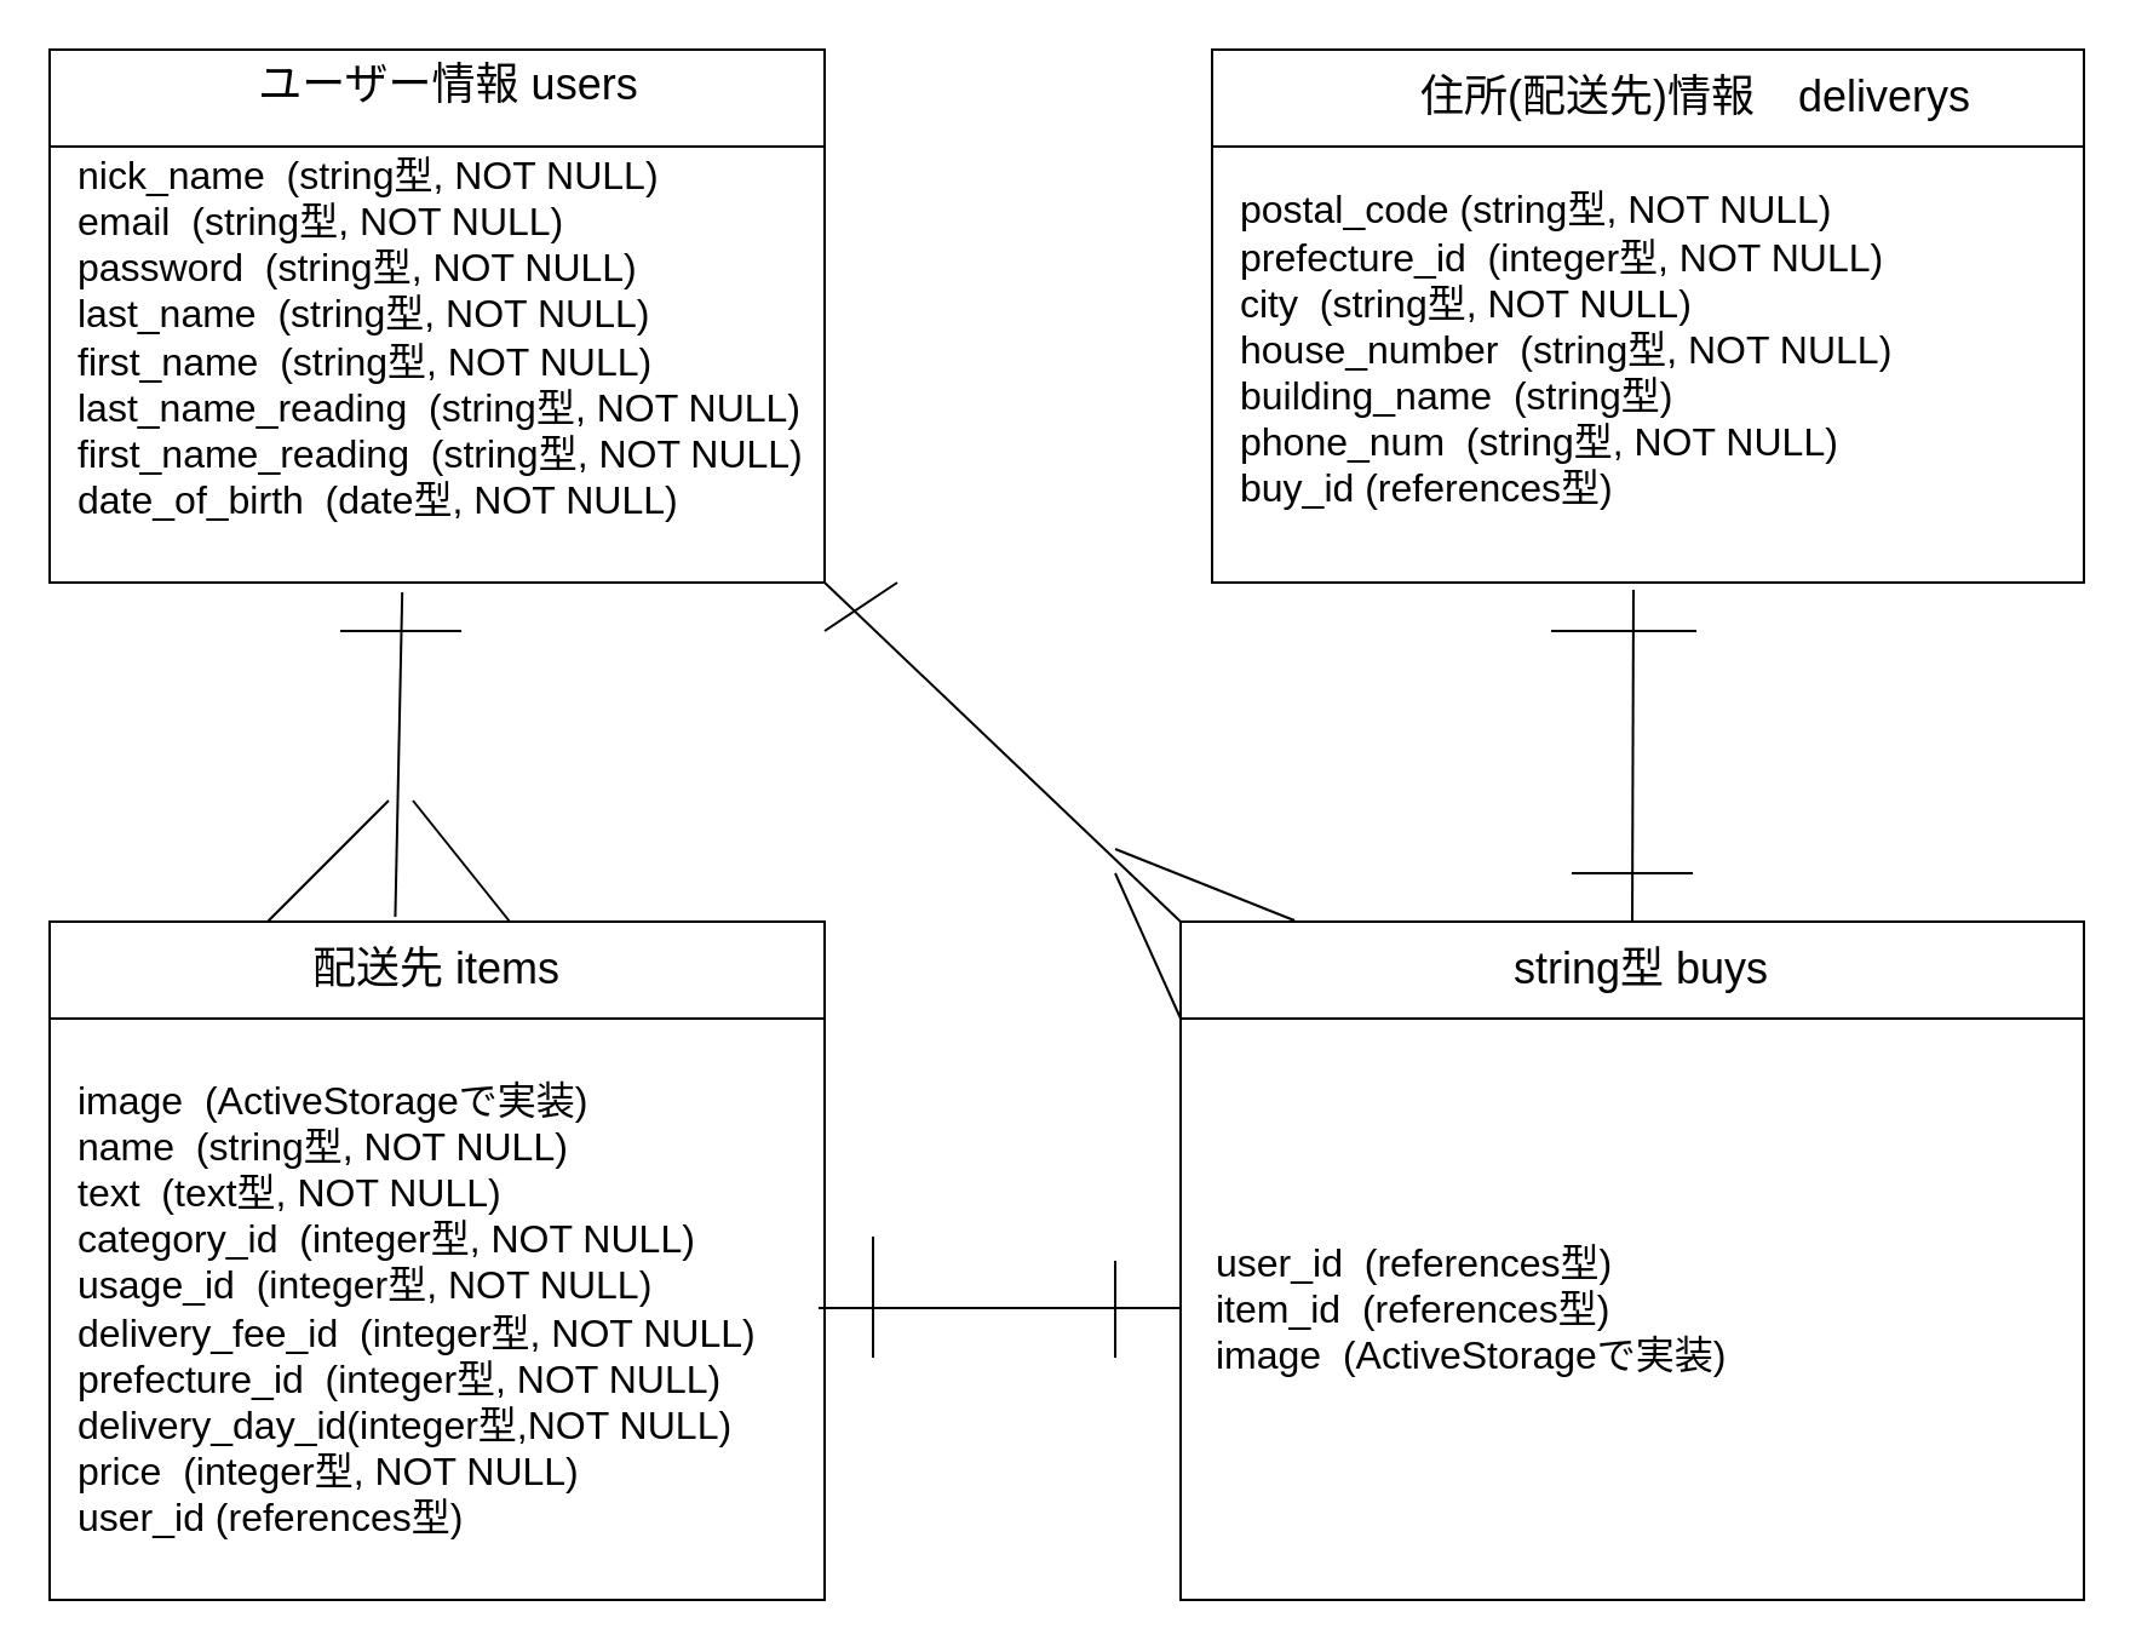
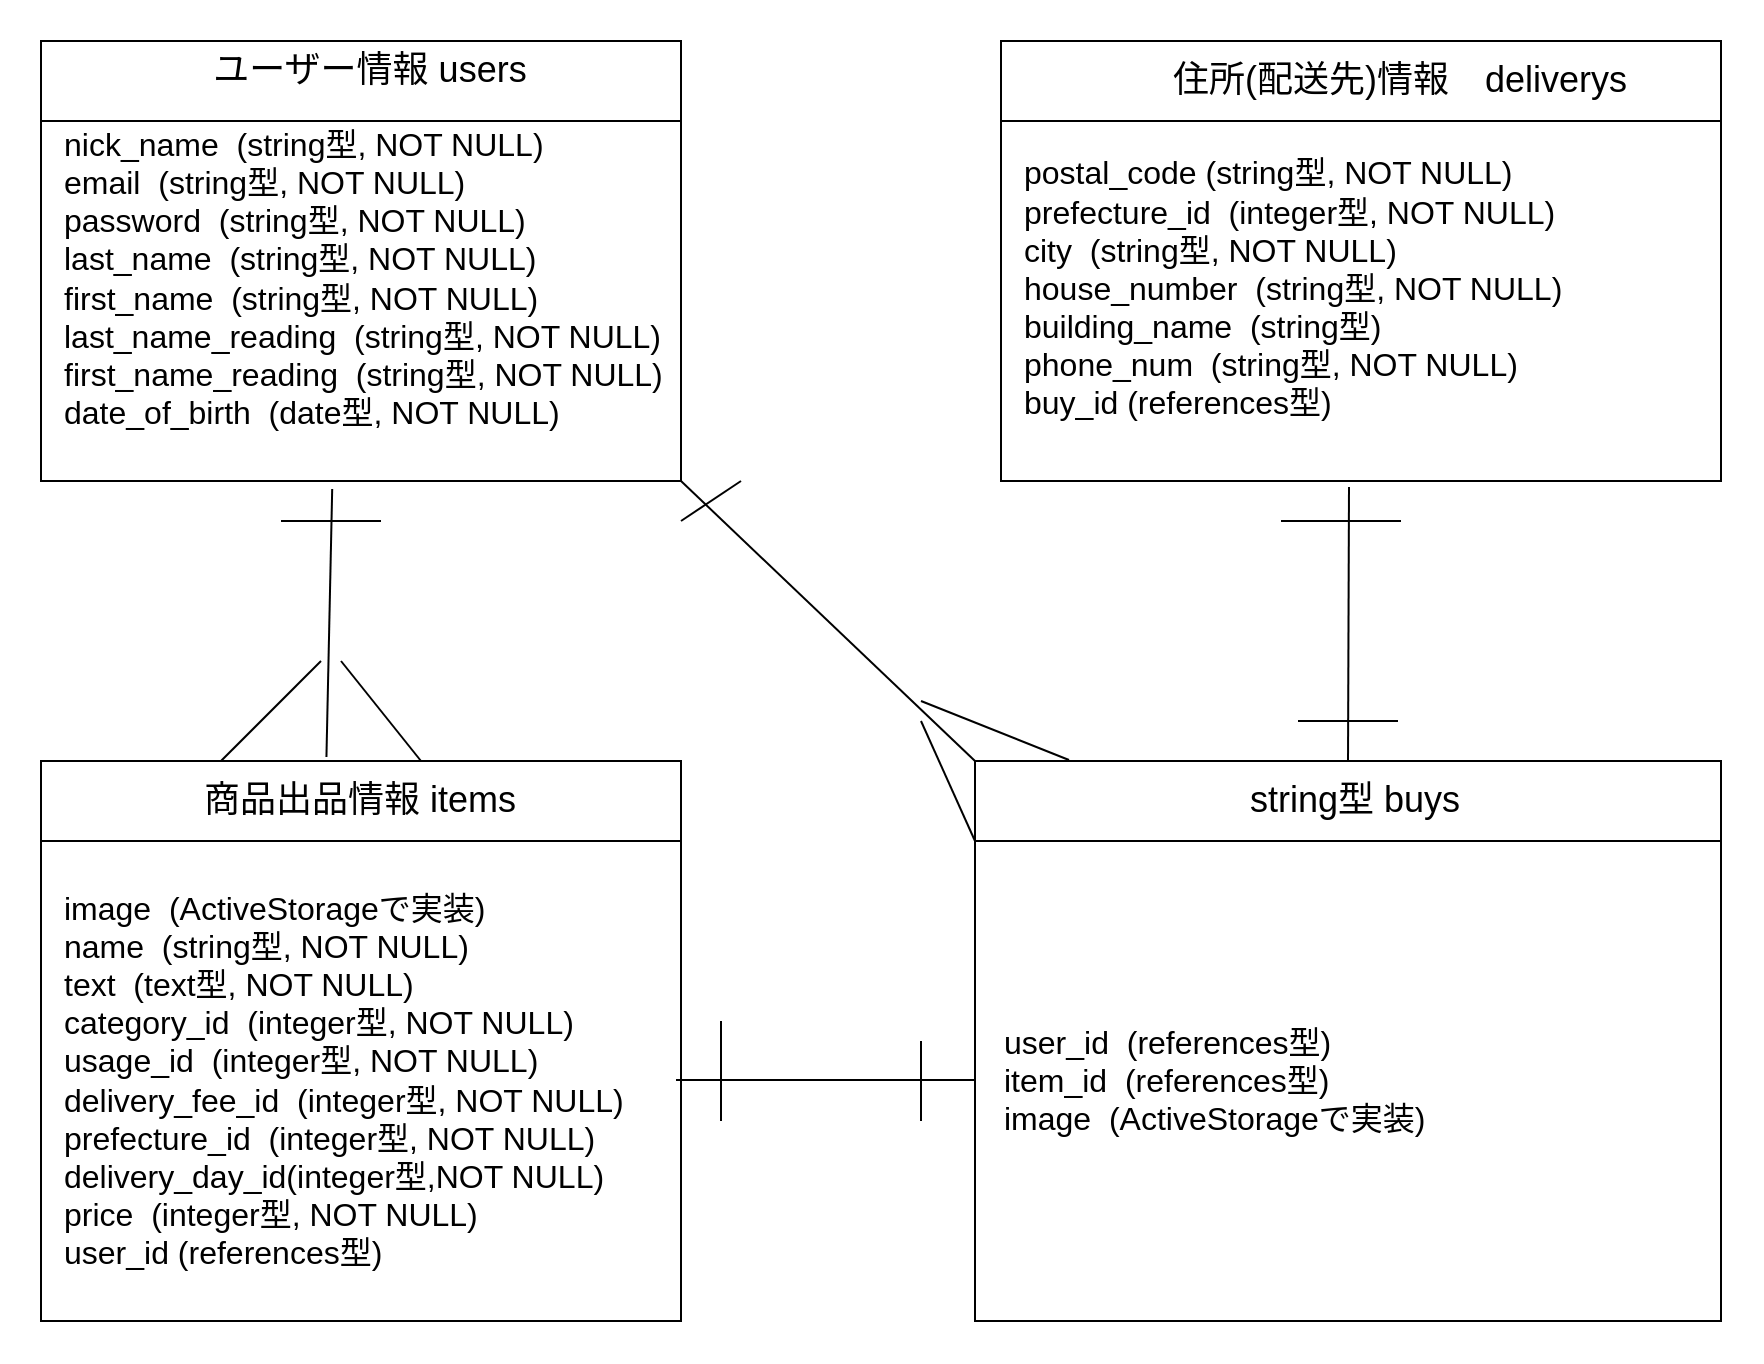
  <mxCell id="0" />
  <mxCell id="1" parent="0" />
  <mxCell id="2" value="" style="rounded=0;whiteSpace=wrap;html=1;" parent="1" vertex="1"><mxGeometry x="20" y="20" width="320" height="40" as="geometry" /></mxCell>
  <mxCell id="3" value="" style="rounded=0;whiteSpace=wrap;html=1;" parent="1" vertex="1"><mxGeometry x="20" y="60" width="320" height="180" as="geometry" /></mxCell>
  <mxCell id="4" value="ユーザー情報 users" style="text;html=1;strokeColor=none;fillColor=none;align=center;verticalAlign=middle;whiteSpace=wrap;rounded=0;fontSize=18;" parent="1" vertex="1"><mxGeometry x="65" y="25" width="240" height="20" as="geometry" /></mxCell>
  <mxCell id="5" value="nick_name&amp;nbsp; (string型, NOT NULL)&lt;br style=&quot;font-size: 16px&quot;&gt;email&amp;nbsp; (string型, NOT NULL)&lt;br style=&quot;font-size: 16px&quot;&gt;password&amp;nbsp; (string型, NOT NULL)&lt;br style=&quot;font-size: 16px&quot;&gt;last_name&amp;nbsp; (string型, NOT NULL)&lt;br style=&quot;font-size: 16px&quot;&gt;first_name&amp;nbsp; (string型, NOT NULL)&lt;br&gt;last_name_reading&amp;nbsp; (string型, NOT NULL)&lt;br style=&quot;font-size: 16px&quot;&gt;first_name_reading&amp;nbsp; (string型, NOT NULL)&lt;br style=&quot;font-size: 16px&quot;&gt;date_of_birth&amp;nbsp; (date型, NOT NULL)" style="text;html=1;strokeColor=none;fillColor=none;align=left;verticalAlign=middle;whiteSpace=wrap;rounded=0;fontSize=16;" parent="1" vertex="1"><mxGeometry x="30" y="59" width="360" height="160" as="geometry" /></mxCell>
  <mxCell id="6" value="" style="rounded=0;whiteSpace=wrap;html=1;" parent="1" vertex="1"><mxGeometry x="500" y="60" width="360" height="180" as="geometry" /></mxCell>
  <mxCell id="7" value="" style="rounded=0;whiteSpace=wrap;html=1;" parent="1" vertex="1"><mxGeometry x="500" y="20" width="360" height="40" as="geometry" /></mxCell>
  <mxCell id="8" value="住所(配送先)情報　deliverys" style="text;html=1;strokeColor=none;fillColor=none;align=center;verticalAlign=middle;whiteSpace=wrap;rounded=0;fontSize=18;" parent="1" vertex="1"><mxGeometry x="565" y="30" width="270" height="20" as="geometry" /></mxCell>
  <mxCell id="9" value="postal_code (string型, NOT NULL)&lt;br&gt;prefecture_id&amp;nbsp; (integer型, NOT NULL)&lt;br&gt;city&amp;nbsp; (string型, NOT NULL)&lt;br&gt;house_number&amp;nbsp; (string型, NOT NULL)&lt;br&gt;building_name&amp;nbsp; (string型)&lt;br&gt;phone_num&amp;nbsp; (string型, NOT NULL)&lt;br&gt;buy_id (references型)" style="text;html=1;strokeColor=none;fillColor=none;align=left;verticalAlign=middle;whiteSpace=wrap;rounded=0;fontSize=16;" parent="1" vertex="1"><mxGeometry x="510" y="69" width="340" height="150" as="geometry" /></mxCell>
  <mxCell id="10" value="" style="rounded=0;whiteSpace=wrap;html=1;fontSize=16;align=left;" parent="1" vertex="1"><mxGeometry x="20" y="380" width="320" height="40" as="geometry" /></mxCell>
  <mxCell id="11" value="" style="rounded=0;whiteSpace=wrap;html=1;fontSize=16;align=left;" parent="1" vertex="1"><mxGeometry x="20" y="420" width="320" height="240" as="geometry" /></mxCell>
- <mxCell id="12" value="配送先 items" style="text;html=1;strokeColor=none;fillColor=none;align=center;verticalAlign=middle;whiteSpace=wrap;rounded=0;fontSize=18;" parent="1" vertex="1"><mxGeometry x="35" y="390" width="290" height="20" as="geometry" /></mxCell>
+ <mxCell id="12" value="商品出品情報 items" style="text;html=1;strokeColor=none;fillColor=none;align=center;verticalAlign=middle;whiteSpace=wrap;rounded=0;fontSize=18;" parent="1" vertex="1"><mxGeometry x="35" y="390" width="290" height="20" as="geometry" /></mxCell>
  <mxCell id="13" value="" style="rounded=0;whiteSpace=wrap;html=1;fontSize=16;align=left;" parent="1" vertex="1"><mxGeometry x="487" y="420" width="373" height="240" as="geometry" /></mxCell>
  <mxCell id="14" value="" style="rounded=0;whiteSpace=wrap;html=1;fontSize=16;align=left;" parent="1" vertex="1"><mxGeometry x="487" y="380" width="373" height="40" as="geometry" /></mxCell>
  <mxCell id="15" value="string型 buys" style="text;html=1;strokeColor=none;fillColor=none;align=center;verticalAlign=middle;whiteSpace=wrap;rounded=0;fontSize=18;" parent="1" vertex="1"><mxGeometry x="503.5" y="390" width="346.5" height="20" as="geometry" /></mxCell>
  <mxCell id="16" value="image&amp;nbsp; (ActiveStorageで実装)&lt;br&gt;name&amp;nbsp; (string型, NOT NULL)&lt;br&gt;text&amp;nbsp; (text型, NOT NULL)&lt;br&gt;category_id&amp;nbsp; (integer型, NOT NULL)&lt;br&gt;usage_id&amp;nbsp; (integer型, NOT NULL)&lt;br&gt;delivery_fee_id&amp;nbsp; (integer型, NOT NULL)&lt;br&gt;prefecture_id&amp;nbsp; (integer型, NOT NULL)&lt;br&gt;delivery_day_id(integer型,NOT NULL)&lt;br&gt;price&amp;nbsp; (integer型, NOT NULL)&lt;br&gt;user_id (references型)" style="text;html=1;strokeColor=none;fillColor=none;align=left;verticalAlign=middle;whiteSpace=wrap;rounded=0;fontSize=16;" parent="1" vertex="1"><mxGeometry x="30" y="420" width="300" height="240" as="geometry" /></mxCell>
  <mxCell id="17" value="user_id&amp;nbsp; (references型)&lt;br&gt;item_id&amp;nbsp; (references型)&lt;br&gt;image&amp;nbsp; (ActiveStorageで実装)" style="text;html=1;strokeColor=none;fillColor=none;align=left;verticalAlign=middle;whiteSpace=wrap;rounded=0;fontSize=16;" parent="1" vertex="1"><mxGeometry x="500" y="420" width="350" height="240" as="geometry" /></mxCell>
  <mxCell id="18" value="" style="endArrow=none;html=1;fontSize=16;exitX=0.5;exitY=0;exitDx=0;exitDy=0;" parent="1" source="14" edge="1"><mxGeometry width="50" height="50" relative="1" as="geometry"><mxPoint x="530" y="380" as="sourcePoint" /><mxPoint x="674" y="243" as="targetPoint" /></mxGeometry></mxCell>
  <mxCell id="19" value="" style="endArrow=none;html=1;fontSize=16;exitX=0.446;exitY=-0.05;exitDx=0;exitDy=0;exitPerimeter=0;entryX=0.455;entryY=1.022;entryDx=0;entryDy=0;entryPerimeter=0;" parent="1" source="10" target="3" edge="1"><mxGeometry width="50" height="50" relative="1" as="geometry"><mxPoint x="683.5" y="390" as="sourcePoint" /><mxPoint x="159" y="250" as="targetPoint" /></mxGeometry></mxCell>
  <mxCell id="20" value="" style="endArrow=none;html=1;fontSize=16;" parent="1" edge="1"><mxGeometry width="50" height="50" relative="1" as="geometry"><mxPoint x="110" y="380" as="sourcePoint" /><mxPoint x="160" y="330" as="targetPoint" /></mxGeometry></mxCell>
  <mxCell id="21" value="" style="endArrow=none;html=1;fontSize=16;" parent="1" edge="1"><mxGeometry width="50" height="50" relative="1" as="geometry"><mxPoint x="210" y="380" as="sourcePoint" /><mxPoint x="170" y="330" as="targetPoint" /></mxGeometry></mxCell>
  <mxCell id="22" value="" style="endArrow=none;html=1;fontSize=16;" parent="1" edge="1"><mxGeometry width="50" height="50" relative="1" as="geometry"><mxPoint x="140" y="260" as="sourcePoint" /><mxPoint x="190" y="260" as="targetPoint" /></mxGeometry></mxCell>
  <mxCell id="23" value="" style="endArrow=none;html=1;fontSize=16;" parent="1" edge="1"><mxGeometry width="50" height="50" relative="1" as="geometry"><mxPoint x="337.5" y="539.5" as="sourcePoint" /><mxPoint x="487" y="539.5" as="targetPoint" /></mxGeometry></mxCell>
  <mxCell id="24" value="" style="endArrow=none;html=1;fontSize=16;entryX=0;entryY=0;entryDx=0;entryDy=0;exitX=1;exitY=1;exitDx=0;exitDy=0;" parent="1" source="3" target="14" edge="1"><mxGeometry width="50" height="50" relative="1" as="geometry"><mxPoint x="350.5" y="300" as="sourcePoint" /><mxPoint x="490" y="370" as="targetPoint" /></mxGeometry></mxCell>
  <mxCell id="25" value="" style="endArrow=none;html=1;fontSize=16;exitX=0.126;exitY=-0.012;exitDx=0;exitDy=0;exitPerimeter=0;" parent="1" source="14" edge="1"><mxGeometry width="50" height="50" relative="1" as="geometry"><mxPoint x="240" y="410" as="sourcePoint" /><mxPoint x="460" y="350" as="targetPoint" /></mxGeometry></mxCell>
  <mxCell id="26" value="" style="endArrow=none;html=1;fontSize=16;exitX=0;exitY=0;exitDx=0;exitDy=0;" parent="1" source="13" edge="1"><mxGeometry width="50" height="50" relative="1" as="geometry"><mxPoint x="543.998" y="389.52" as="sourcePoint" /><mxPoint x="460" y="360" as="targetPoint" /></mxGeometry></mxCell>
  <mxCell id="27" value="" style="endArrow=none;html=1;fontSize=16;" parent="1" edge="1"><mxGeometry width="50" height="50" relative="1" as="geometry"><mxPoint x="640" y="260" as="sourcePoint" /><mxPoint x="700" y="260" as="targetPoint" /></mxGeometry></mxCell>
  <mxCell id="28" value="" style="endArrow=none;html=1;fontSize=16;" parent="1" edge="1"><mxGeometry width="50" height="50" relative="1" as="geometry"><mxPoint x="648.5" y="360" as="sourcePoint" /><mxPoint x="698.5" y="360" as="targetPoint" /></mxGeometry></mxCell>
  <mxCell id="29" value="" style="endArrow=none;html=1;fontSize=16;" parent="1" edge="1"><mxGeometry width="50" height="50" relative="1" as="geometry"><mxPoint x="360" y="510" as="sourcePoint" /><mxPoint x="360" y="560" as="targetPoint" /><Array as="points"><mxPoint x="360" y="560" /></Array></mxGeometry></mxCell>
  <mxCell id="30" value="" style="endArrow=none;html=1;fontSize=16;" parent="1" edge="1"><mxGeometry width="50" height="50" relative="1" as="geometry"><mxPoint x="460" y="520" as="sourcePoint" /><mxPoint x="460" y="560" as="targetPoint" /></mxGeometry></mxCell>
  <mxCell id="31" value="" style="endArrow=none;html=1;fontSize=16;" parent="1" edge="1"><mxGeometry width="50" height="50" relative="1" as="geometry"><mxPoint x="340" y="260" as="sourcePoint" /><mxPoint x="370" y="240" as="targetPoint" /></mxGeometry></mxCell>
